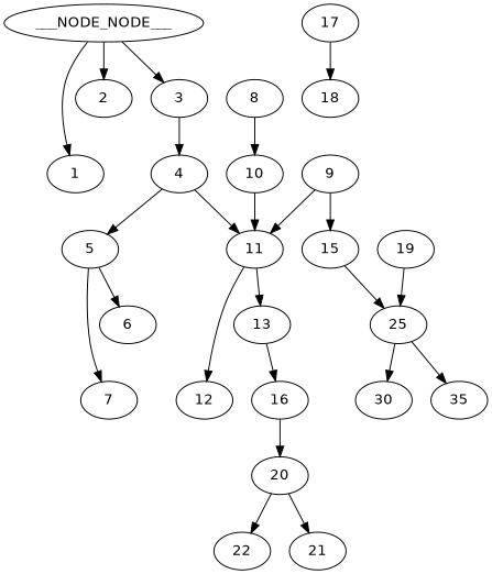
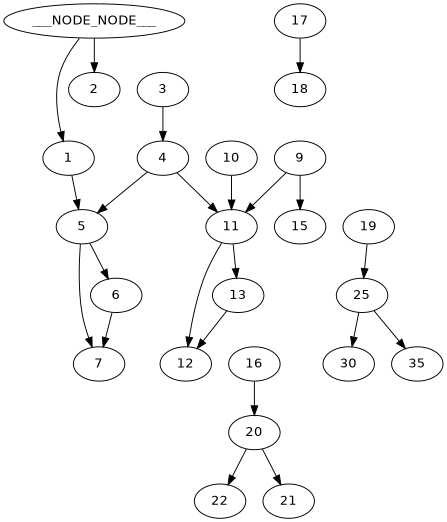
  digraph {
    fontname="DejaVu Sans"
    node [fontname="DejaVu Sans"]
    edge [fontname="DejaVu Sans"]
    n1 [label=___NODE_NODE___]
    1
    2
    3
    5
    4
    7
    6
    9
    15
    11
    25
    13
    12
    30
    n16 [label=35]
    16
    20
    22
    21
    17
    18
    19
-   8
    10
    n1 -> 1
    n1 -> 2
-   n1 -> 3
+   1 -> 5
    3 -> 4
    5 -> 7
    5 -> 6
    4 -> 5
    4 -> 11
+   6 -> 7
    9 -> 15
    9 -> 11
-   15 -> 25
    11 -> 13
    11 -> 12
    25 -> 30
    25 -> n16
-   13 -> 16
+   13 -> 12
    16 -> 20
    20 -> 22
    20 -> 21
    17 -> 18
    19 -> 25
-   8 -> 10
    10 -> 11
  }
